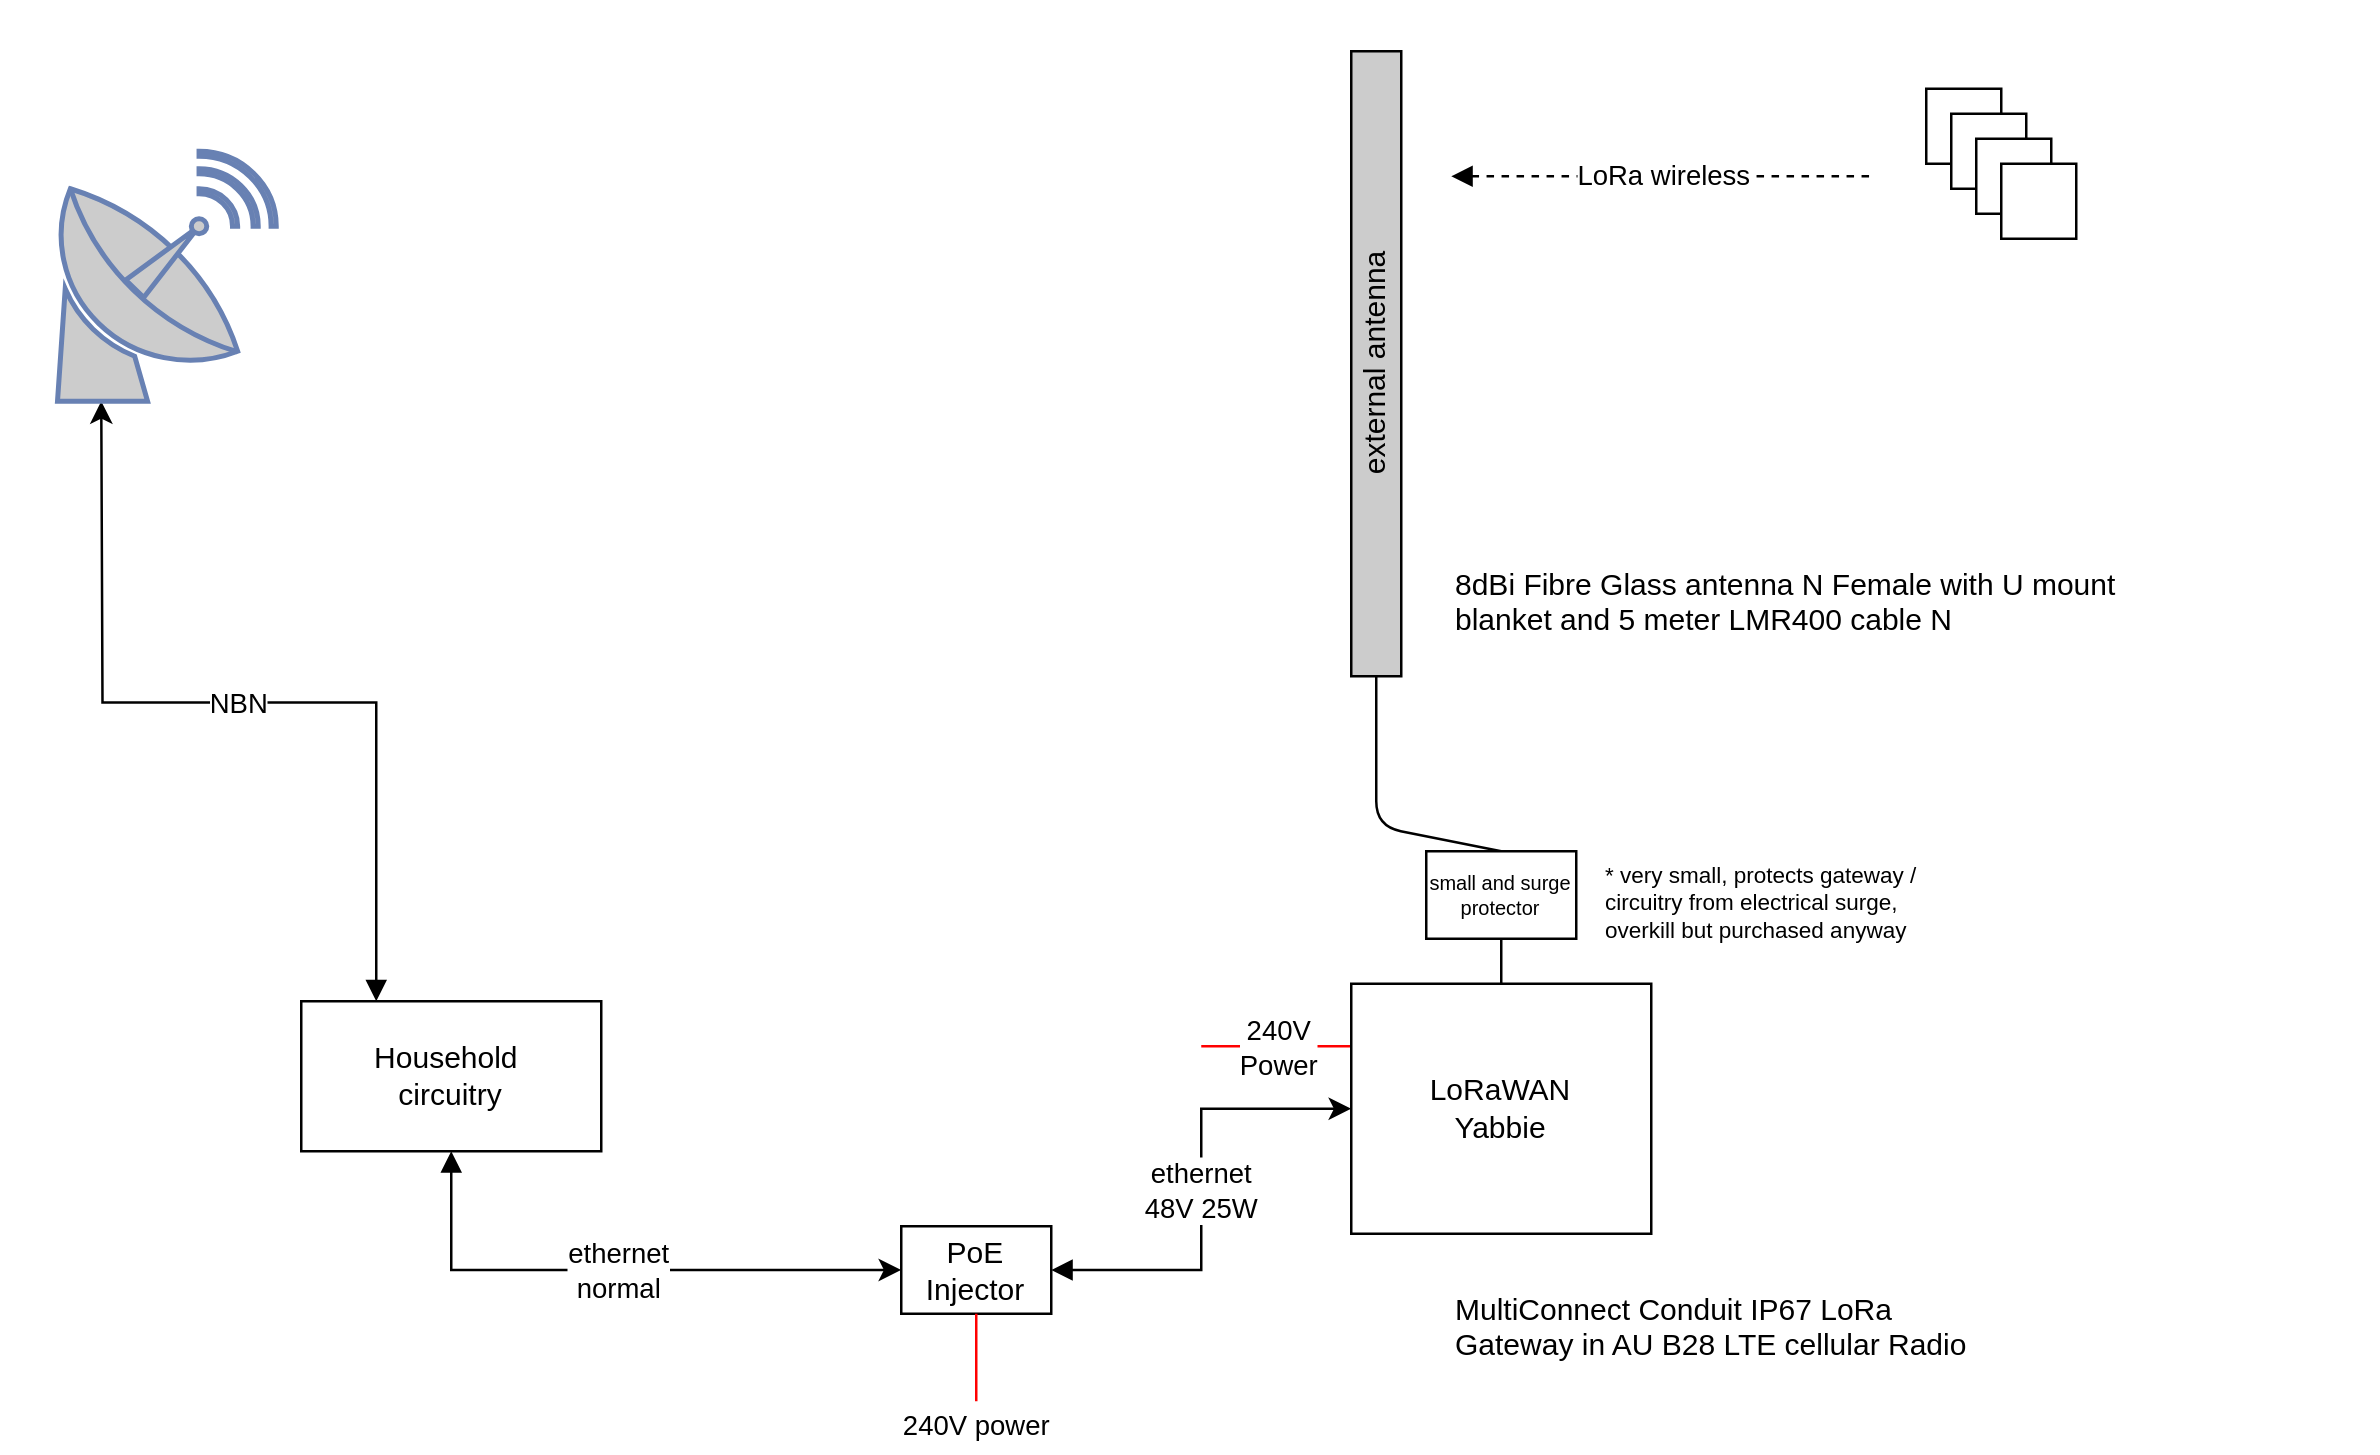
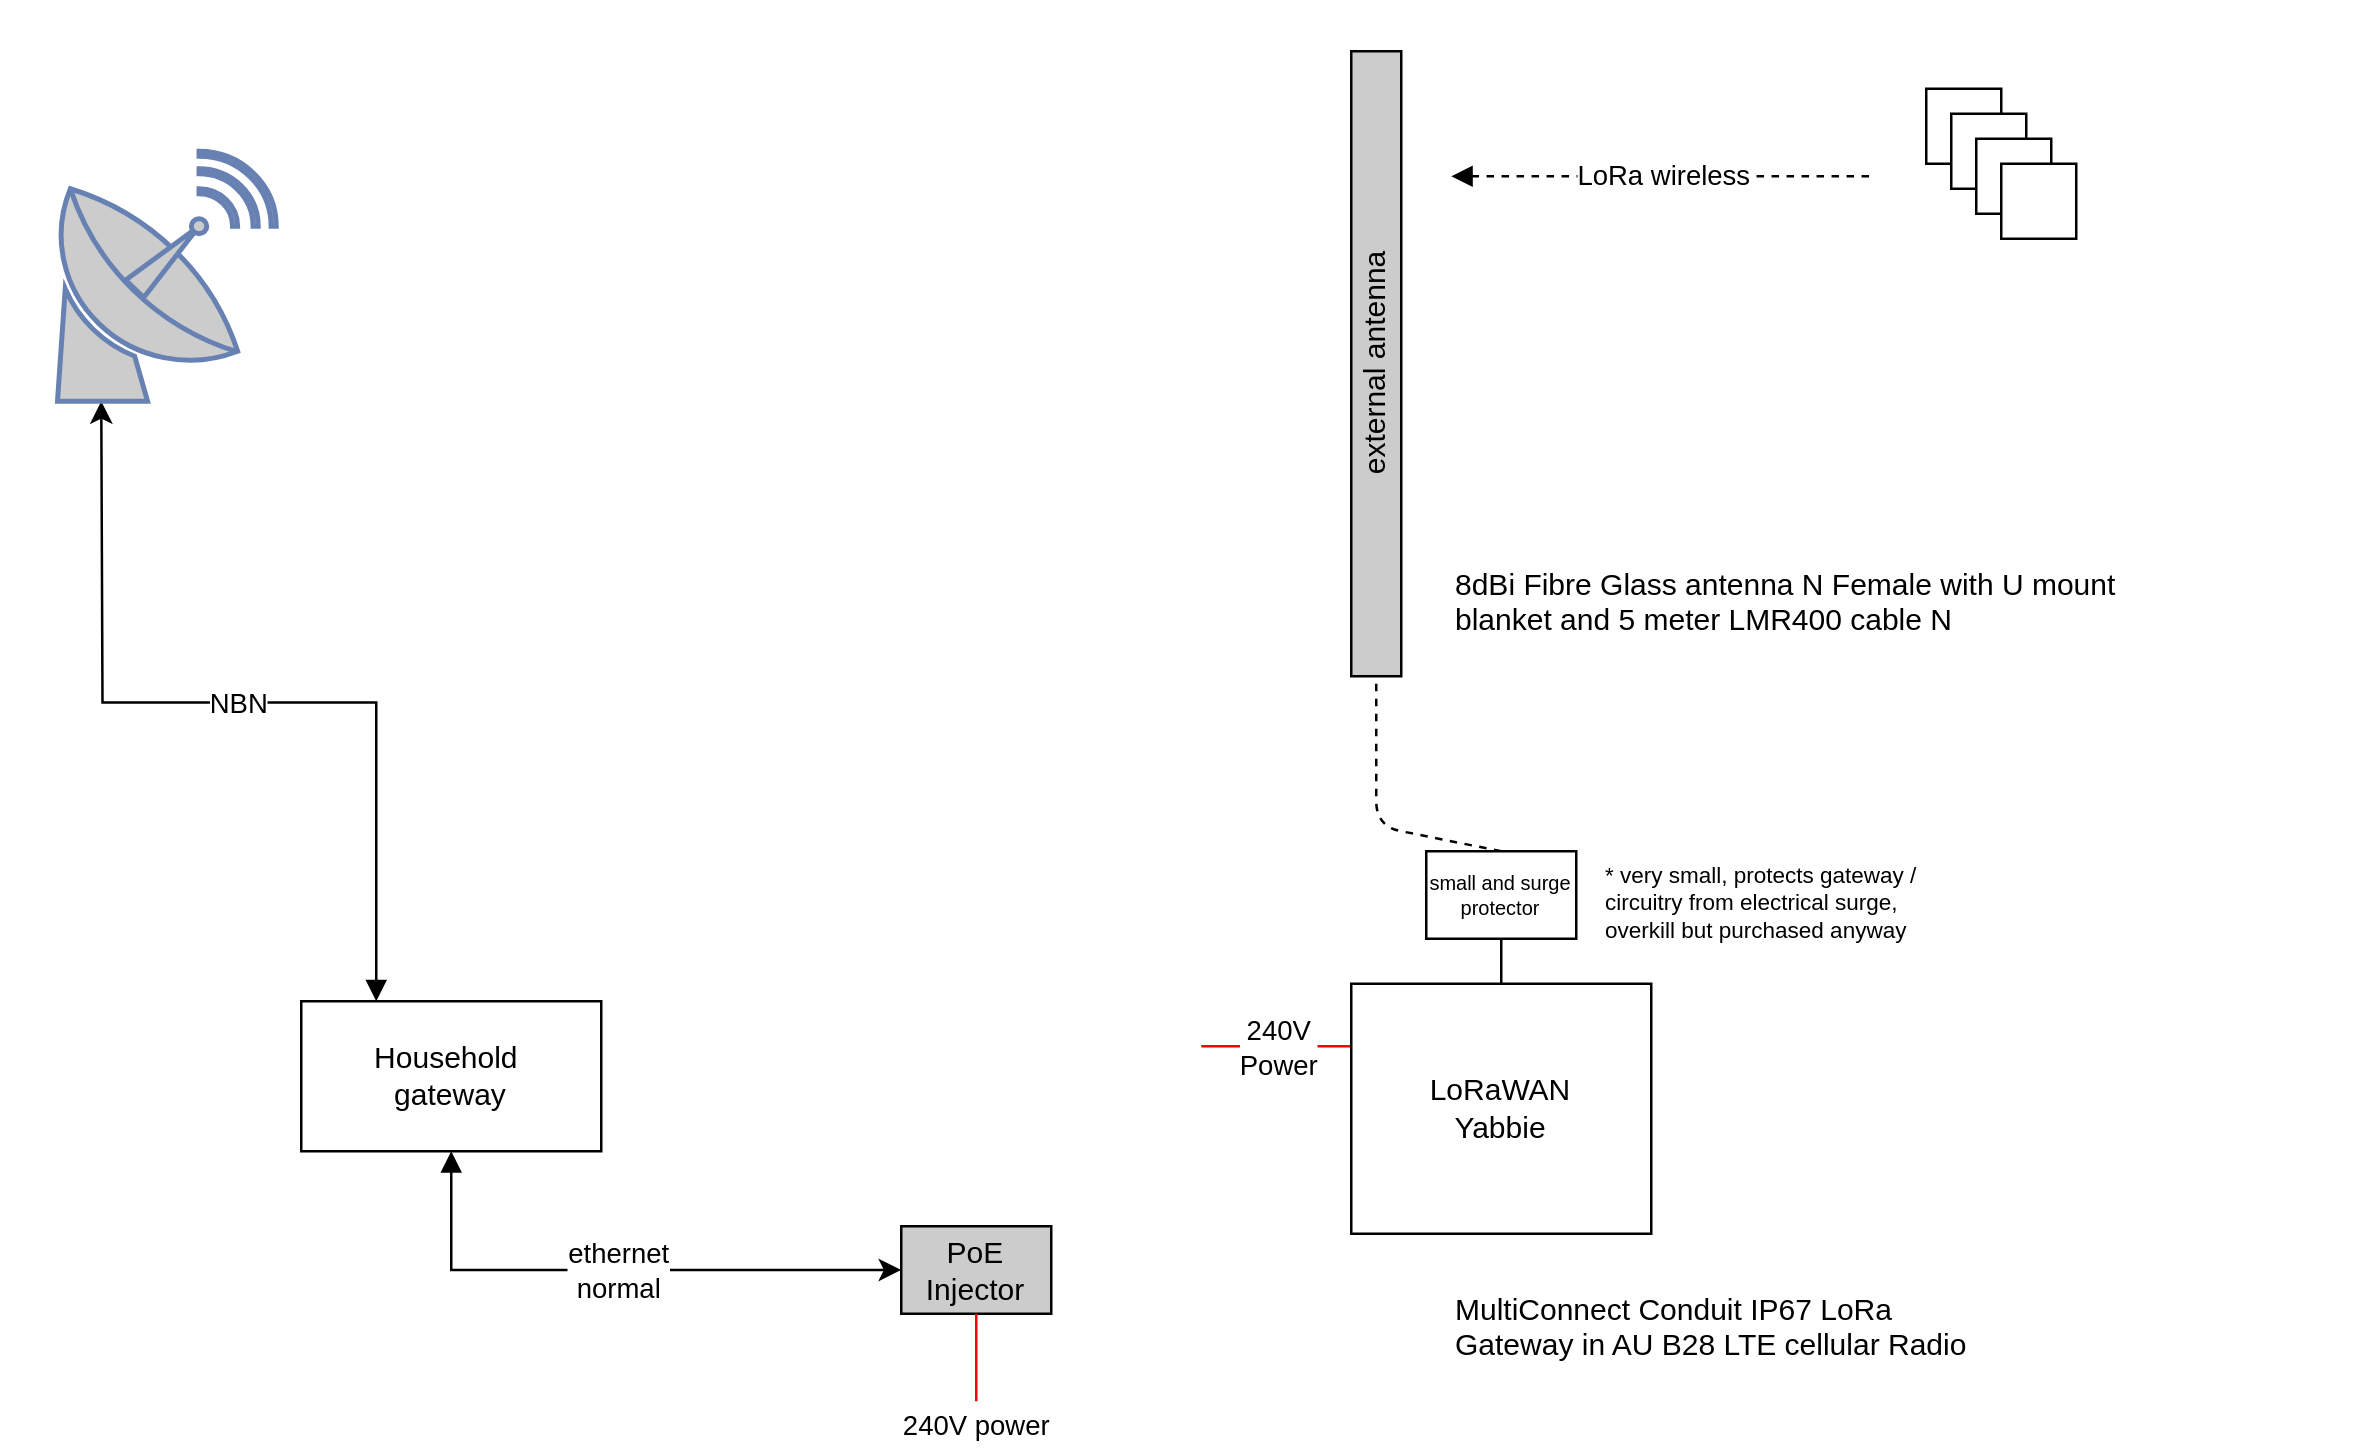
  <mxCell id="0" />
  <mxCell id="1" parent="0" />
  <mxCell id="2" value="240V&lt;br&gt;Power" style="edgeStyle=orthogonalEdgeStyle;rounded=0;orthogonalLoop=1;jettySize=auto;html=1;exitX=0;exitY=0.25;exitDx=0;exitDy=0;startArrow=none;startFill=0;endArrow=none;endFill=0;fillColor=#f8cecc;strokeColor=#FF0000;" edge="1" parent="1" source="3"><mxGeometry relative="1" as="geometry"><mxPoint x="480" y="418" as="targetPoint" /></mxGeometry></mxCell>
  <mxCell id="3" value="LoRaWAN&lt;br&gt;Yabbie" style="rounded=0;whiteSpace=wrap;html=1;" vertex="1" parent="1"><mxGeometry x="540" y="393" width="120" height="100" as="geometry" /></mxCell>
  <mxCell id="4" value="external antenna" style="rounded=0;whiteSpace=wrap;html=1;horizontal=0;fillColor=#cccccc;" vertex="1" parent="1"><mxGeometry x="540" y="20" width="20" height="250" as="geometry" /></mxCell>
  <mxCell id="5" value="MultiConnect Conduit IP67 LoRa&#10;Gateway in AU B28 LTE cellular Radio" style="text;html=1;" vertex="1" parent="1"><mxGeometry x="580" y="510" width="230" height="40" as="geometry" /></mxCell>
  <mxCell id="6" value="8dBi Fibre Glass antenna N Female with U mount&#10;blanket and 5 meter LMR400 cable N" style="text;html=1;" vertex="1" parent="1"><mxGeometry x="580" y="220" width="290" height="40" as="geometry" /></mxCell>
- <mxCell id="7" value="" style="endArrow=none;html=1;entryX=0.5;entryY=1;entryDx=0;entryDy=0;exitX=0.5;exitY=0;exitDx=0;exitDy=0;" edge="1" parent="1" source="22" target="4"><mxGeometry width="50" height="50" relative="1" as="geometry"><mxPoint x="600" y="350" as="sourcePoint" /><mxPoint x="500" y="580" as="targetPoint" /><Array as="points"><mxPoint x="550" y="330" /><mxPoint x="550" y="300" /></Array></mxGeometry></mxCell>
+ <mxCell id="7" value="" style="endArrow=none;html=1;entryX=0.5;entryY=1;entryDx=0;entryDy=0;exitX=0.5;exitY=0;exitDx=0;exitDy=0;dashed=1;" edge="1" parent="1" source="22" target="4"><mxGeometry width="50" height="50" relative="1" as="geometry"><mxPoint x="600" y="350" as="sourcePoint" /><mxPoint x="500" y="580" as="targetPoint" /><Array as="points"><mxPoint x="550" y="330" /><mxPoint x="550" y="300" /></Array></mxGeometry></mxCell>
  <mxCell id="8" value="NBN" style="edgeStyle=orthogonalEdgeStyle;rounded=0;orthogonalLoop=1;jettySize=auto;html=1;exitX=0.25;exitY=0;exitDx=0;exitDy=0;startArrow=block;startFill=1;" edge="1" parent="1" source="10"><mxGeometry relative="1" as="geometry"><mxPoint x="40" y="160" as="targetPoint" /></mxGeometry></mxCell>
  <mxCell id="9" value="ethernet&lt;br&gt;normal" style="edgeStyle=orthogonalEdgeStyle;rounded=0;orthogonalLoop=1;jettySize=auto;html=1;exitX=0.5;exitY=1;exitDx=0;exitDy=0;entryX=0;entryY=0.5;entryDx=0;entryDy=0;startArrow=block;startFill=1;" edge="1" parent="1" source="10" target="12"><mxGeometry relative="1" as="geometry" /></mxCell>
- <mxCell id="10" value="Household&amp;nbsp;&lt;br&gt;circuitry" style="rounded=0;whiteSpace=wrap;html=1;" vertex="1" parent="1"><mxGeometry x="120" y="400" width="120" height="60" as="geometry" /></mxCell>
- <mxCell id="11" value="ethernet&lt;br&gt;48V 25W" style="edgeStyle=orthogonalEdgeStyle;rounded=0;orthogonalLoop=1;jettySize=auto;html=1;exitX=1;exitY=0.5;exitDx=0;exitDy=0;entryX=0;entryY=0.5;entryDx=0;entryDy=0;startArrow=block;startFill=1;" edge="1" parent="1" source="12" target="3"><mxGeometry relative="1" as="geometry" /></mxCell>
- <mxCell id="12" value="PoE&lt;br&gt;Injector" style="rounded=0;whiteSpace=wrap;html=1;" vertex="1" parent="1"><mxGeometry x="360" y="490" width="60" height="35" as="geometry" /></mxCell>
+ <mxCell id="10" value="Household&amp;nbsp;&lt;br&gt;gateway" style="rounded=0;whiteSpace=wrap;html=1;" vertex="1" parent="1"><mxGeometry x="120" y="400" width="120" height="60" as="geometry" /></mxCell>
+ <mxCell id="12" value="PoE&lt;br&gt;Injector" style="rounded=0;whiteSpace=wrap;html=1;fillColor=#cccccc;" vertex="1" parent="1"><mxGeometry x="360" y="490" width="60" height="35" as="geometry" /></mxCell>
  <mxCell id="13" value="" style="group" vertex="1" connectable="0" parent="1"><mxGeometry x="770" y="35" width="60" height="60" as="geometry" /></mxCell>
  <mxCell id="14" value="" style="rounded=0;whiteSpace=wrap;html=1;" vertex="1" parent="13"><mxGeometry width="30" height="30" as="geometry" /></mxCell>
  <mxCell id="15" value="" style="rounded=0;whiteSpace=wrap;html=1;" vertex="1" parent="13"><mxGeometry x="10" y="10" width="30" height="30" as="geometry" /></mxCell>
  <mxCell id="16" value="" style="rounded=0;whiteSpace=wrap;html=1;" vertex="1" parent="13"><mxGeometry x="20" y="20" width="30" height="30" as="geometry" /></mxCell>
  <mxCell id="17" value="" style="rounded=0;whiteSpace=wrap;html=1;" vertex="1" parent="13"><mxGeometry x="30" y="30" width="30" height="30" as="geometry" /></mxCell>
  <mxCell id="18" value="LoRa wireless" style="endArrow=none;dashed=1;html=1;startArrow=block;startFill=1;" edge="1" parent="1"><mxGeometry width="50" height="50" relative="1" as="geometry"><mxPoint x="580" y="70" as="sourcePoint" /><mxPoint x="750" y="70" as="targetPoint" /></mxGeometry></mxCell>
  <mxCell id="19" value="" style="fontColor=#0066CC;verticalAlign=top;verticalLabelPosition=bottom;labelPosition=center;align=center;html=1;outlineConnect=0;fillColor=#CCCCCC;strokeColor=#6881B3;gradientColor=none;gradientDirection=north;strokeWidth=2;shape=mxgraph.networks.satellite_dish;" vertex="1" parent="1"><mxGeometry x="20" y="60" width="90" height="100" as="geometry" /></mxCell>
  <mxCell id="20" value="240V power" style="endArrow=none;html=1;exitX=0.5;exitY=1;exitDx=0;exitDy=0;fillColor=#f8cecc;strokeColor=#FF0000;" edge="1" parent="1" source="12"><mxGeometry x="1" y="10" width="50" height="50" relative="1" as="geometry"><mxPoint x="400" y="560" as="sourcePoint" /><mxPoint x="390" y="560" as="targetPoint" /><mxPoint x="-10" y="10" as="offset" /></mxGeometry></mxCell>
  <mxCell id="21" style="edgeStyle=orthogonalEdgeStyle;rounded=0;orthogonalLoop=1;jettySize=auto;html=1;exitX=0.5;exitY=1;exitDx=0;exitDy=0;startArrow=none;startFill=0;endArrow=none;endFill=0;strokeColor=#000000;fontSize=8;" edge="1" parent="1" source="22"><mxGeometry relative="1" as="geometry"><mxPoint x="600" y="393" as="targetPoint" /></mxGeometry></mxCell>
  <mxCell id="22" value="small and surge protector" style="rounded=0;whiteSpace=wrap;html=1;fontSize=8;" vertex="1" parent="1"><mxGeometry x="570" y="340" width="60" height="35" as="geometry" /></mxCell>
  <mxCell id="23" value="* very small, protects gateway /&lt;br style=&quot;font-size: 9px;&quot;&gt;circuitry from electrical surge,&amp;nbsp;&lt;br style=&quot;font-size: 9px;&quot;&gt;overkill but purchased anyway" style="text;html=1;fontSize=9;" vertex="1" parent="1"><mxGeometry x="640" y="337.5" width="290" height="40" as="geometry" /></mxCell>
